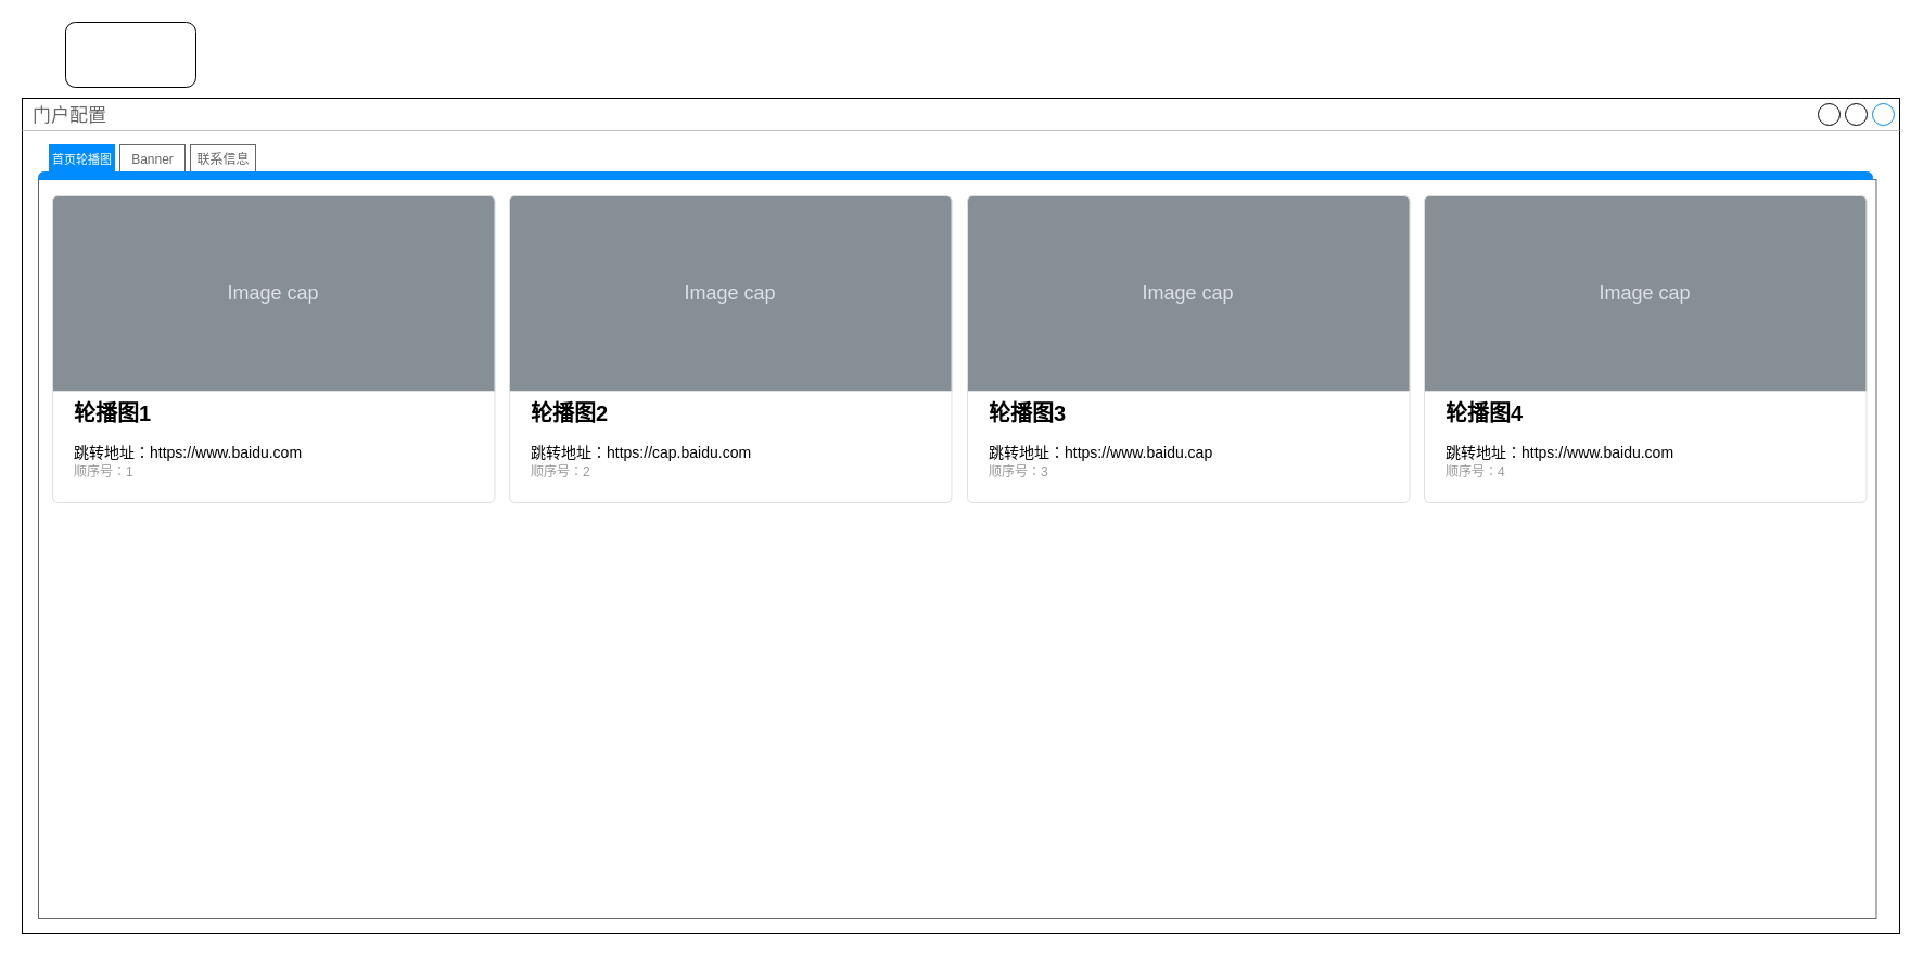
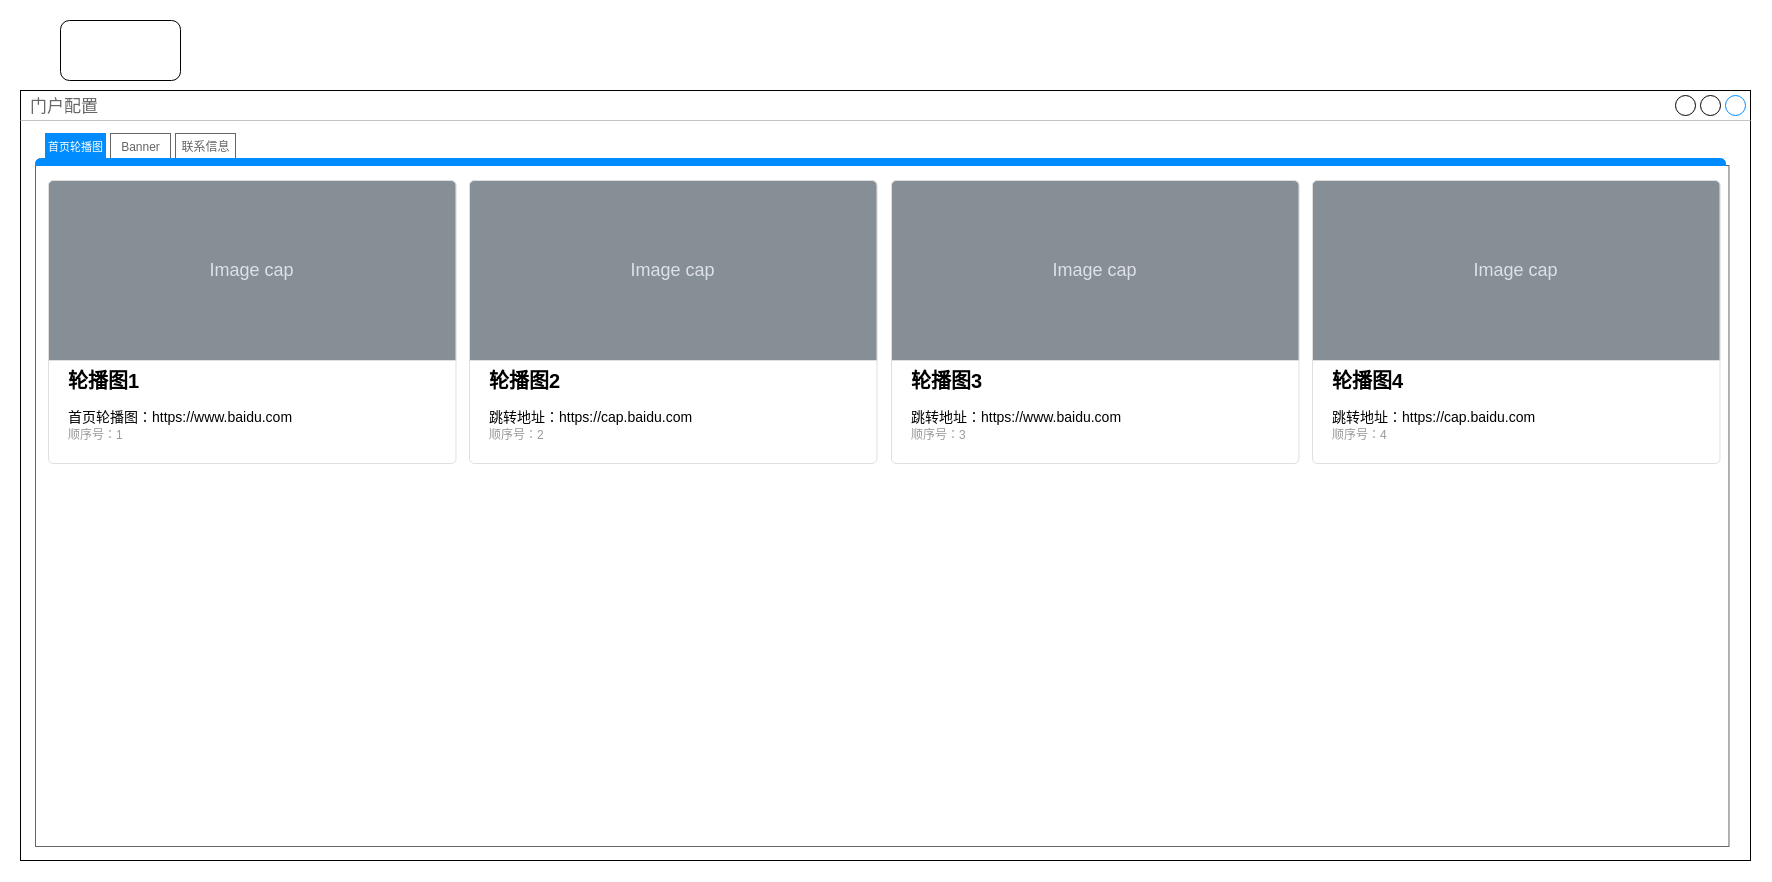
  <mxCell id="0" />
  <mxCell id="1" parent="0" />
  <mxCell id="2" value="门户配置" style="strokeWidth=1;shadow=0;dashed=0;align=center;html=1;shape=mxgraph.mockup.containers.window;align=left;verticalAlign=top;spacingLeft=8;strokeColor2=#008cff;strokeColor3=#c4c4c4;fontColor=#666666;mainText=;fontSize=17;labelBackgroundColor=none;" parent="1" vertex="1"><mxGeometry x="20" y="90" width="1730" height="770" as="geometry" /></mxCell>
  <mxCell id="3" value="" style="strokeWidth=1;shadow=0;dashed=0;align=center;html=1;shape=mxgraph.mockup.containers.marginRect2;rectMarginTop=32;strokeColor=#666666;gradientColor=none;" parent="1" vertex="1"><mxGeometry x="35" y="133" width="1693.47" height="713" as="geometry" /></mxCell>
  <mxCell id="4" value="&lt;font style=&quot;font-size: 11px;&quot;&gt;首页轮播图&lt;/font&gt;" style="strokeColor=#008cff;fillColor=#008cff;gradientColor=inherit;strokeWidth=1;shadow=0;dashed=0;align=center;html=1;shape=mxgraph.mockup.containers.rrect;rSize=0;fontSize=17;fontColor=#ffffff;gradientColor=none;" parent="3" vertex="1"><mxGeometry width="60" height="25" relative="1" as="geometry"><mxPoint x="10" as="offset" /></mxGeometry></mxCell>
  <mxCell id="5" value="&lt;font style=&quot;font-size: 12px;&quot;&gt;Banner&lt;/font&gt;" style="strokeWidth=1;shadow=0;dashed=0;align=center;html=1;shape=mxgraph.mockup.containers.rrect;rSize=0;fontSize=17;fontColor=#666666;strokeColor=inherit;fillColor=inherit;gradientColor=none;" parent="3" vertex="1"><mxGeometry width="60" height="25" relative="1" as="geometry"><mxPoint x="75" as="offset" /></mxGeometry></mxCell>
  <mxCell id="6" value="&lt;font style=&quot;font-size: 12px;&quot;&gt;联系信息&lt;/font&gt;" style="strokeColor=inherit;fillColor=inherit;gradientColor=inherit;strokeWidth=1;shadow=0;dashed=0;align=center;html=1;shape=mxgraph.mockup.containers.rrect;rSize=0;fontSize=17;fontColor=#666666;gradientColor=none;" parent="3" vertex="1"><mxGeometry width="60" height="25" relative="1" as="geometry"><mxPoint x="140" as="offset" /></mxGeometry></mxCell>
  <mxCell id="7" value="" style="strokeWidth=1;shadow=0;dashed=0;align=center;html=1;shape=mxgraph.mockup.containers.topButton;rSize=5;strokeColor=#008cff;fillColor=#008cff;gradientColor=none;resizeWidth=1;movable=0;deletable=1;" parent="3" vertex="1"><mxGeometry width="1690" height="7" relative="1" as="geometry"><mxPoint y="25" as="offset" /></mxGeometry></mxCell>
- <mxCell id="8" value="&lt;b&gt;&lt;font style=&quot;font-size: 20px&quot;&gt;轮播图1&lt;/font&gt;&lt;/b&gt;&lt;br&gt;&lt;br&gt;跳转地址：https://www.baidu.com&lt;br&gt;&lt;font color=&quot;#999999&quot;&gt;&lt;span style=&quot;font-size: 12px;&quot;&gt;顺序号：1&lt;/span&gt;&lt;/font&gt;" style="html=1;shadow=0;dashed=0;shape=mxgraph.bootstrap.rrect;rSize=5;strokeColor=#DFDFDF;html=1;whiteSpace=wrap;fillColor=#ffffff;fontColor=#000000;verticalAlign=bottom;align=left;spacing=20;fontSize=14;" parent="3" vertex="1"><mxGeometry x="13" y="47" width="407.47" height="283" as="geometry" /></mxCell>
+ <mxCell id="8" value="&lt;b&gt;&lt;font style=&quot;font-size: 20px&quot;&gt;轮播图1&lt;/font&gt;&lt;/b&gt;&lt;br&gt;&lt;br&gt;首页轮播图：https://www.baidu.com&lt;br&gt;&lt;font color=&quot;#999999&quot;&gt;&lt;span style=&quot;font-size: 12px;&quot;&gt;顺序号：1&lt;/span&gt;&lt;/font&gt;" style="html=1;shadow=0;dashed=0;shape=mxgraph.bootstrap.rrect;rSize=5;strokeColor=#DFDFDF;html=1;whiteSpace=wrap;fillColor=#ffffff;fontColor=#000000;verticalAlign=bottom;align=left;spacing=20;fontSize=14;" parent="3" vertex="1"><mxGeometry x="13" y="47" width="407.47" height="283" as="geometry" /></mxCell>
  <mxCell id="9" value="&lt;span style=&quot;&quot;&gt;Image cap&lt;/span&gt;" style="html=1;shadow=0;dashed=0;shape=mxgraph.bootstrap.topButton;rSize=5;perimeter=none;whiteSpace=wrap;fillColor=#868E96;strokeColor=#DFDFDF;fontColor=#DEE2E6;resizeWidth=1;fontSize=18;" parent="8" vertex="1"><mxGeometry width="407.47" height="180" relative="1" as="geometry" /></mxCell>
  <mxCell id="10" value="&lt;b&gt;&lt;font style=&quot;font-size: 20px&quot;&gt;轮播图2&lt;/font&gt;&lt;/b&gt;&lt;br&gt;&lt;br&gt;跳转地址：https://cap.baidu.com&lt;br&gt;&lt;font color=&quot;#999999&quot;&gt;&lt;span style=&quot;font-size: 12px;&quot;&gt;顺序号：2&lt;/span&gt;&lt;/font&gt;" style="html=1;shadow=0;dashed=0;shape=mxgraph.bootstrap.rrect;rSize=5;strokeColor=#DFDFDF;html=1;whiteSpace=wrap;fillColor=#ffffff;fontColor=#000000;verticalAlign=bottom;align=left;spacing=20;fontSize=14;" parent="3" vertex="1"><mxGeometry x="434" y="47" width="407.47" height="283" as="geometry" /></mxCell>
  <mxCell id="11" value="&lt;span style=&quot;&quot;&gt;Image cap&lt;/span&gt;" style="html=1;shadow=0;dashed=0;shape=mxgraph.bootstrap.topButton;rSize=5;perimeter=none;whiteSpace=wrap;fillColor=#868E96;strokeColor=#DFDFDF;fontColor=#DEE2E6;resizeWidth=1;fontSize=18;" parent="10" vertex="1"><mxGeometry width="407.47" height="180" relative="1" as="geometry" /></mxCell>
- <mxCell id="12" value="&lt;b&gt;&lt;font style=&quot;font-size: 20px&quot;&gt;轮播图3&lt;/font&gt;&lt;/b&gt;&lt;br&gt;&lt;br&gt;跳转地址：https://www.baidu.cap&lt;br&gt;&lt;font color=&quot;#999999&quot;&gt;&lt;span style=&quot;font-size: 12px;&quot;&gt;顺序号：3&lt;/span&gt;&lt;/font&gt;" style="html=1;shadow=0;dashed=0;shape=mxgraph.bootstrap.rrect;rSize=5;strokeColor=#DFDFDF;html=1;whiteSpace=wrap;fillColor=#ffffff;fontColor=#000000;verticalAlign=bottom;align=left;spacing=20;fontSize=14;" parent="3" vertex="1"><mxGeometry x="856" y="47" width="407.47" height="283" as="geometry" /></mxCell>
+ <mxCell id="12" value="&lt;b&gt;&lt;font style=&quot;font-size: 20px&quot;&gt;轮播图3&lt;/font&gt;&lt;/b&gt;&lt;br&gt;&lt;br&gt;跳转地址：https://www.baidu.com&lt;br&gt;&lt;font color=&quot;#999999&quot;&gt;&lt;span style=&quot;font-size: 12px;&quot;&gt;顺序号：3&lt;/span&gt;&lt;/font&gt;" style="html=1;shadow=0;dashed=0;shape=mxgraph.bootstrap.rrect;rSize=5;strokeColor=#DFDFDF;html=1;whiteSpace=wrap;fillColor=#ffffff;fontColor=#000000;verticalAlign=bottom;align=left;spacing=20;fontSize=14;" parent="3" vertex="1"><mxGeometry x="856" y="47" width="407.47" height="283" as="geometry" /></mxCell>
  <mxCell id="13" value="&lt;span style=&quot;&quot;&gt;Image cap&lt;/span&gt;" style="html=1;shadow=0;dashed=0;shape=mxgraph.bootstrap.topButton;rSize=5;perimeter=none;whiteSpace=wrap;fillColor=#868E96;strokeColor=#DFDFDF;fontColor=#DEE2E6;resizeWidth=1;fontSize=18;" parent="12" vertex="1"><mxGeometry width="407.47" height="180" relative="1" as="geometry" /></mxCell>
- <mxCell id="14" value="&lt;b&gt;&lt;font style=&quot;font-size: 20px&quot;&gt;轮播图4&lt;/font&gt;&lt;/b&gt;&lt;br&gt;&lt;br&gt;跳转地址：https://www.baidu.com&lt;br&gt;&lt;font color=&quot;#999999&quot;&gt;&lt;span style=&quot;font-size: 12px;&quot;&gt;顺序号：4&lt;/span&gt;&lt;/font&gt;" style="html=1;shadow=0;dashed=0;shape=mxgraph.bootstrap.rrect;rSize=5;strokeColor=#DFDFDF;html=1;whiteSpace=wrap;fillColor=#ffffff;fontColor=#000000;verticalAlign=bottom;align=left;spacing=20;fontSize=14;" parent="3" vertex="1"><mxGeometry x="1277" y="47" width="407.47" height="283" as="geometry" /></mxCell>
+ <mxCell id="14" value="&lt;b&gt;&lt;font style=&quot;font-size: 20px&quot;&gt;轮播图4&lt;/font&gt;&lt;/b&gt;&lt;br&gt;&lt;br&gt;跳转地址：https://cap.baidu.com&lt;br&gt;&lt;font color=&quot;#999999&quot;&gt;&lt;span style=&quot;font-size: 12px;&quot;&gt;顺序号：4&lt;/span&gt;&lt;/font&gt;" style="html=1;shadow=0;dashed=0;shape=mxgraph.bootstrap.rrect;rSize=5;strokeColor=#DFDFDF;html=1;whiteSpace=wrap;fillColor=#ffffff;fontColor=#000000;verticalAlign=bottom;align=left;spacing=20;fontSize=14;" parent="3" vertex="1"><mxGeometry x="1277" y="47" width="407.47" height="283" as="geometry" /></mxCell>
  <mxCell id="15" value="&lt;span style=&quot;&quot;&gt;Image cap&lt;/span&gt;" style="html=1;shadow=0;dashed=0;shape=mxgraph.bootstrap.topButton;rSize=5;perimeter=none;whiteSpace=wrap;fillColor=#868E96;strokeColor=#DFDFDF;fontColor=#DEE2E6;resizeWidth=1;fontSize=18;" parent="14" vertex="1"><mxGeometry width="407.47" height="180" relative="1" as="geometry" /></mxCell>
  <mxCell id="16" value="" style="rounded=1;whiteSpace=wrap;html=1;" vertex="1" parent="1"><mxGeometry x="60" y="20" width="120" height="60" as="geometry" /></mxCell>
